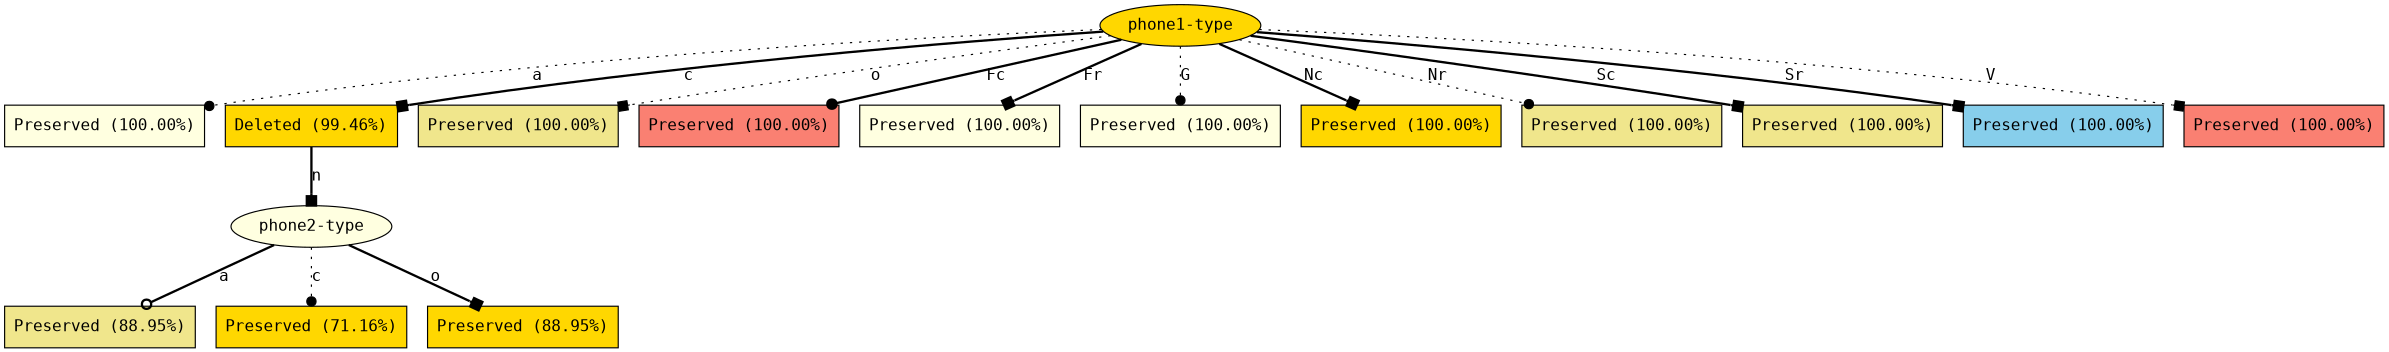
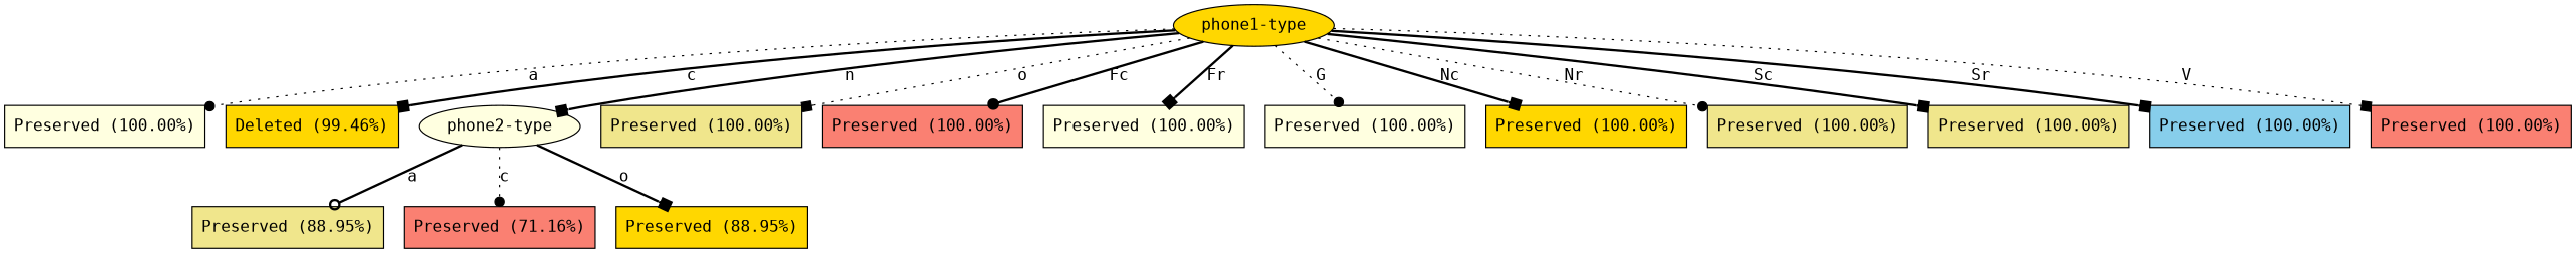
  digraph {
    fontname="DejaVu Sans Mono"
    node [fillcolor=gold fontname="DejaVu Sans Mono" shape=box style=filled]
    edge [arrowhead=box fontname="DejaVu Sans Mono" style=bold]
    n1 [label="phone1-type" shape=ellipse]
    n2 [fillcolor=lightyellow label="Preserved (100.00%)"]
    n3 [label="Deleted (99.46%)"]
    n4 [fillcolor=lightyellow label="phone2-type" shape=ellipse]
    n5 [fillcolor=khaki label="Preserved (100.00%)"]
    n6 [fillcolor=salmon label="Preserved (100.00%)"]
    n7 [fillcolor=lightyellow label="Preserved (100.00%)"]
    n8 [fillcolor=lightyellow label="Preserved (100.00%)"]
    n9 [label="Preserved (100.00%)"]
    n10 [fillcolor=khaki label="Preserved (100.00%)"]
    n11 [fillcolor=khaki label="Preserved (100.00%)"]
    n12 [fillcolor=skyblue label="Preserved (100.00%)"]
    n13 [fillcolor=salmon label="Preserved (100.00%)"]
    n14 [fillcolor=khaki label="Preserved (88.95%)"]
-   n15 [label="Preserved (71.16%)"]
+   n15 [fillcolor=salmon label="Preserved (71.16%)"]
    n16 [label="Preserved (88.95%)"]
    n1 -> n2 [arrowhead=dot label=a style=dotted]
    n1 -> n3 [label=c]
-   n3 -> n4 [label=n]
+   n1 -> n4 [label=n]
    n1 -> n5 [label=o style=dotted]
    n1 -> n6 [arrowhead=dot label=Fc]
    n1 -> n7 [label=Fr]
    n1 -> n8 [arrowhead=dot label=G style=dotted]
    n1 -> n9 [label=Nc]
    n1 -> n10 [arrowhead=dot label=Nr style=dotted]
    n1 -> n11 [label=Sc]
    n1 -> n12 [label=Sr]
    n1 -> n13 [label=V style=dotted]
    n4 -> n14 [arrowhead=odot label=a]
    n4 -> n15 [arrowhead=dot label=c style=dotted]
    n4 -> n16 [label=o]
  }
